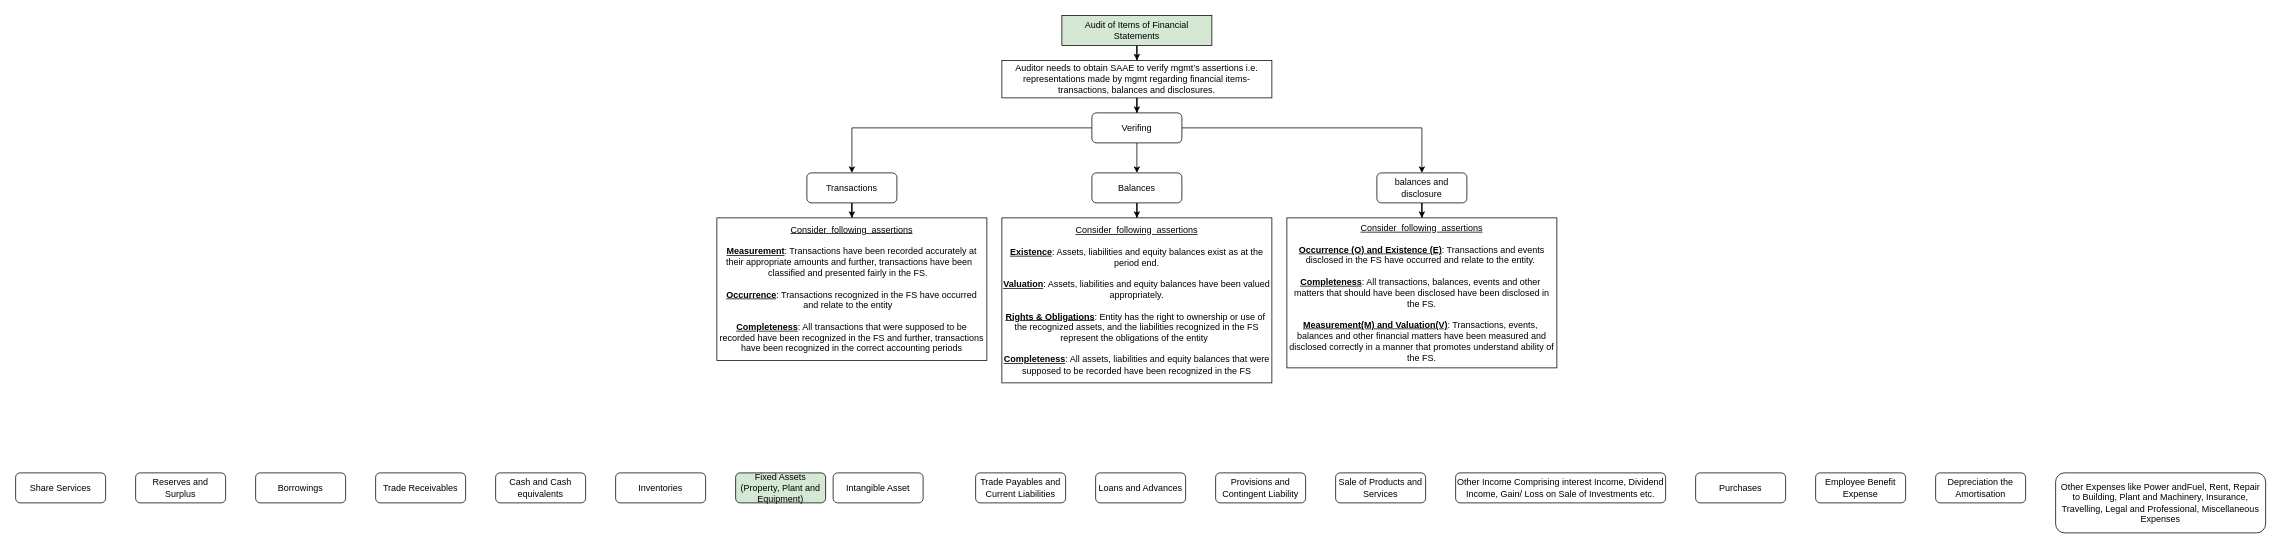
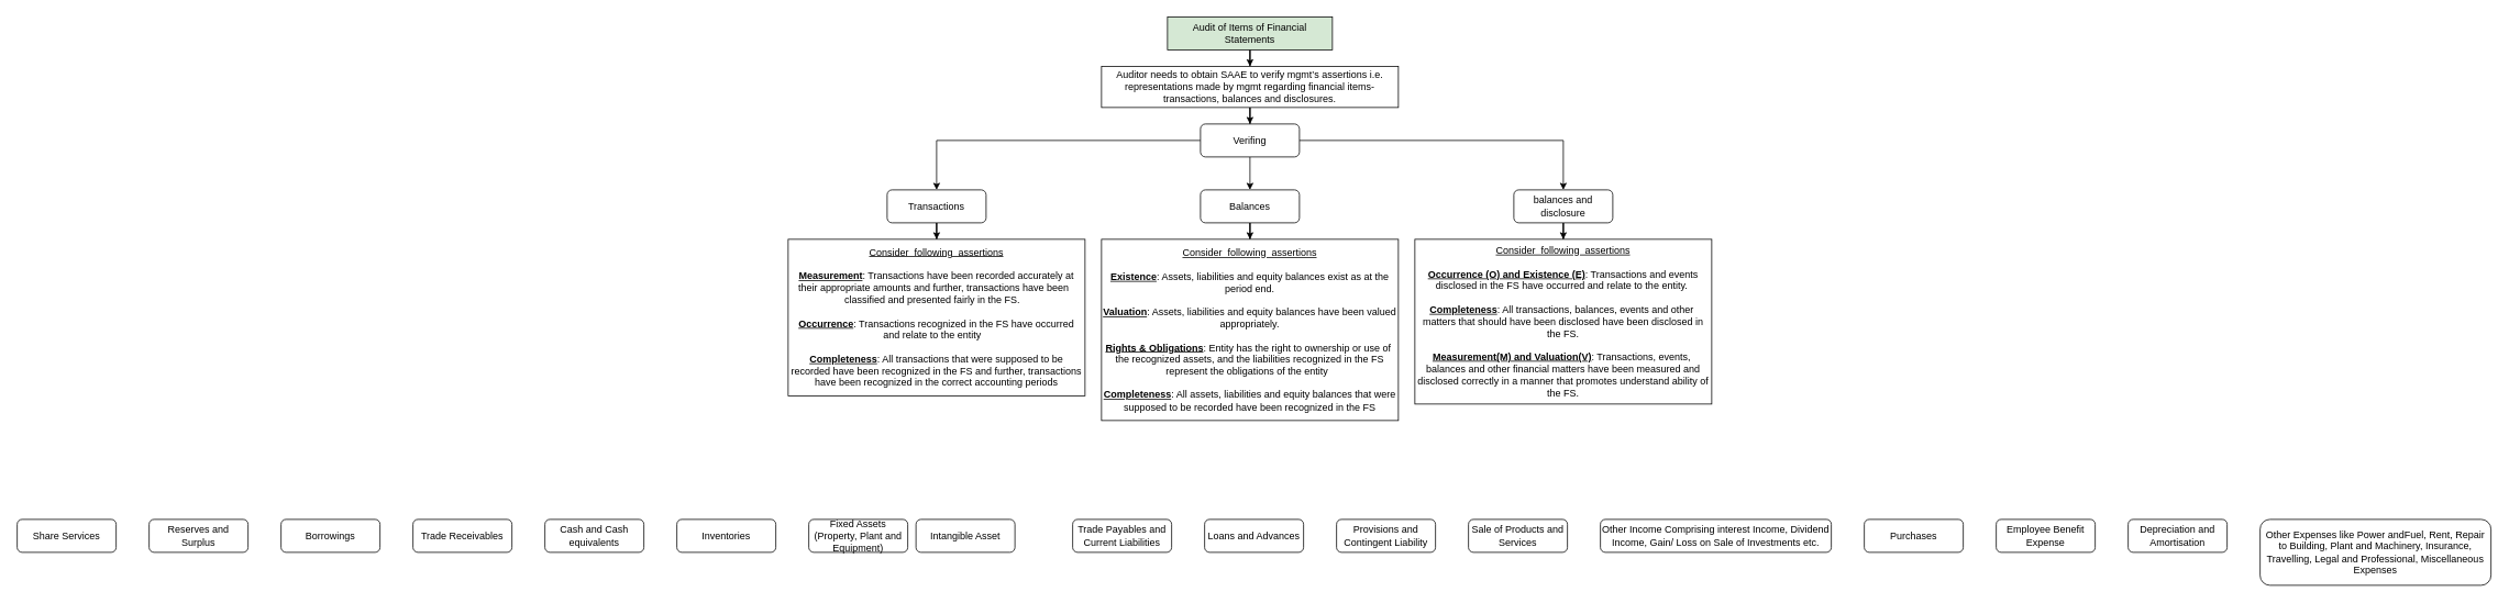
  <mxCell id="0" />
  <mxCell id="1" parent="0" />
  <mxCell id="2" style="edgeStyle=orthogonalEdgeStyle;rounded=0;orthogonalLoop=1;jettySize=auto;html=1;" edge="1" parent="1" source="3" target="5"><mxGeometry relative="1" as="geometry" /></mxCell>
  <mxCell id="3" value="Audit of Items of Financial Statements" style="rounded=0;whiteSpace=wrap;html=1;fillColor=#d5e8d4;" vertex="1" parent="1"><mxGeometry x="1415" width="200" height="40" as="geometry" y="20" /></mxCell>
  <mxCell id="4" style="edgeStyle=orthogonalEdgeStyle;rounded=0;orthogonalLoop=1;jettySize=auto;html=1;" edge="1" parent="1" source="5" target="12"><mxGeometry relative="1" as="geometry" /></mxCell>
  <mxCell id="5" value="Auditor needs to obtain SAAE to verify mgmt’s assertions i.e. representations made by mgmt regarding financial items- transactions, balances and disclosures. " style="rounded=0;whiteSpace=wrap;html=1;" vertex="1" parent="1"><mxGeometry x="1335" y="80" width="360" height="50" as="geometry" /></mxCell>
  <mxCell id="6" style="edgeStyle=orthogonalEdgeStyle;rounded=0;orthogonalLoop=1;jettySize=auto;html=1;" edge="1" parent="1" source="7" target="8"><mxGeometry relative="1" as="geometry" /></mxCell>
  <mxCell id="7" value="Transactions" style="rounded=1;whiteSpace=wrap;html=1;" vertex="1" parent="1"><mxGeometry x="1075" y="230" width="120" height="40" as="geometry" /></mxCell>
  <mxCell id="8" value="&lt;div&gt;&lt;u&gt;Consider&amp;nbsp; following&amp;nbsp; assertions&lt;/u&gt;&lt;br&gt;&lt;/div&gt;&lt;div&gt;&lt;br&gt;&lt;/div&gt;&lt;div&gt;&lt;u&gt;&lt;b&gt;Measurement&lt;/b&gt;&lt;/u&gt;: Transactions have been recorded accurately at their appropriate amounts and further, transactions have been&amp;nbsp;&amp;nbsp; classified and presented fairly in the FS. &amp;nbsp;&amp;nbsp; &lt;br&gt;&lt;/div&gt;&lt;div&gt;&lt;br&gt;&lt;/div&gt;&lt;div&gt;&lt;u&gt;&lt;b&gt;Occurrence&lt;/b&gt;&lt;/u&gt;: Transactions recognized in the FS have occurred &lt;br&gt;&lt;/div&gt;&lt;div&gt;and relate to the entity &amp;nbsp;&amp;nbsp; &lt;br&gt;&lt;/div&gt;&lt;div&gt;&lt;br&gt;&lt;/div&gt;&lt;div&gt;&lt;u&gt;&lt;b&gt;Completeness&lt;/b&gt;&lt;/u&gt;: All transactions that were supposed to be &lt;br&gt;&lt;/div&gt;&lt;div&gt;recorded have been recognized in the FS and further, transactions have been recognized in the correct accounting periods&lt;/div&gt;" style="rounded=0;whiteSpace=wrap;html=1;" vertex="1" parent="1"><mxGeometry x="955" y="290" width="360" height="190" as="geometry" /></mxCell>
  <mxCell id="9" style="edgeStyle=orthogonalEdgeStyle;rounded=0;orthogonalLoop=1;jettySize=auto;html=1;" edge="1" parent="1" source="12" target="16"><mxGeometry relative="1" as="geometry" /></mxCell>
  <mxCell id="10" style="edgeStyle=orthogonalEdgeStyle;rounded=0;orthogonalLoop=1;jettySize=auto;html=1;" edge="1" parent="1" source="12" target="14"><mxGeometry relative="1" as="geometry" /></mxCell>
  <mxCell id="11" style="edgeStyle=orthogonalEdgeStyle;rounded=0;orthogonalLoop=1;jettySize=auto;html=1;" edge="1" parent="1" source="12" target="7"><mxGeometry relative="1" as="geometry" /></mxCell>
  <mxCell id="12" value="Verifing" style="rounded=1;whiteSpace=wrap;html=1;" vertex="1" parent="1"><mxGeometry x="1455" y="150" width="120" height="40" as="geometry" /></mxCell>
  <mxCell id="13" style="edgeStyle=orthogonalEdgeStyle;rounded=0;orthogonalLoop=1;jettySize=auto;html=1;" edge="1" parent="1" source="14" target="18"><mxGeometry relative="1" as="geometry" /></mxCell>
  <mxCell id="14" value="balances and disclosure" style="rounded=1;whiteSpace=wrap;html=1;" vertex="1" parent="1"><mxGeometry x="1835" y="230" width="120" height="40" as="geometry" /></mxCell>
  <mxCell id="15" style="edgeStyle=orthogonalEdgeStyle;rounded=0;orthogonalLoop=1;jettySize=auto;html=1;" edge="1" parent="1" source="16" target="17"><mxGeometry relative="1" as="geometry" /></mxCell>
  <mxCell id="16" value="Balances" style="rounded=1;whiteSpace=wrap;html=1;" vertex="1" parent="1"><mxGeometry x="1455" y="230" width="120" height="40" as="geometry" /></mxCell>
  <mxCell id="17" value="&lt;div&gt;&lt;u&gt;Consider&amp;nbsp; following&amp;nbsp; assertions&lt;/u&gt;&lt;br&gt;&lt;/div&gt;&lt;div&gt;&lt;br&gt;&lt;/div&gt;&lt;div&gt;&lt;u&gt;&lt;b&gt;Existence&lt;/b&gt;&lt;/u&gt;: Assets, liabilities and equity balances exist as at the period end.&lt;br&gt;&lt;/div&gt;&lt;div&gt;&lt;br&gt;&lt;/div&gt;&lt;div&gt;&lt;u&gt;&lt;b&gt;Valuation&lt;/b&gt;&lt;/u&gt;: Assets, liabilities and equity balances have been valued appropriately.&lt;br&gt;&lt;/div&gt;&lt;div&gt;&lt;br&gt;&lt;/div&gt;&lt;div&gt;&lt;u&gt;&lt;b&gt;Rights &amp;amp; Obligations&lt;/b&gt;&lt;/u&gt;: Entity has the right to ownership or use of&amp;nbsp; the recognized assets, and the liabilities recognized in the FS represent the obligations of the entity&amp;nbsp;&amp;nbsp; &lt;br&gt;&lt;/div&gt;&lt;div&gt;&lt;br&gt;&lt;/div&gt;&lt;div&gt;&lt;u&gt;&lt;b&gt;Completeness&lt;/b&gt;&lt;/u&gt;: All assets, liabilities and equity balances that were supposed to be recorded have been recognized in the FS&lt;br&gt;&lt;/div&gt;" style="rounded=0;whiteSpace=wrap;html=1;" vertex="1" parent="1"><mxGeometry x="1335" y="290" width="360" height="220" as="geometry" /></mxCell>
  <mxCell id="18" value="&lt;div&gt;&lt;u&gt;Consider&amp;nbsp; following&amp;nbsp; assertions&lt;/u&gt;&lt;br&gt;&lt;/div&gt;&lt;div&gt;&lt;br&gt;&lt;/div&gt;&lt;div&gt;&lt;u&gt;&lt;b&gt;Occurrence (O) and Existence (E)&lt;/b&gt;&lt;/u&gt;: Transactions and events disclosed in the FS have occurred and relate to the entity.&amp;nbsp; &lt;br&gt;&lt;/div&gt;&lt;div&gt;&lt;br&gt;&lt;/div&gt;&lt;div&gt;&lt;u&gt;&lt;b&gt;Completeness&lt;/b&gt;&lt;/u&gt;: All transactions, balances, events and other&amp;nbsp; matters that should have been disclosed have been disclosed in the FS.&lt;br&gt;&lt;/div&gt;&lt;div&gt;&lt;br&gt;&lt;/div&gt;&lt;div&gt;&lt;u&gt;&lt;b&gt;Measurement(M) and Valuation(V)&lt;/b&gt;&lt;/u&gt;: Transactions, events,&amp;nbsp; balances and other financial matters have been measured and disclosed correctly in a manner that promotes understand ability of the FS.&lt;br&gt;&lt;/div&gt;" style="rounded=0;whiteSpace=wrap;html=1;" vertex="1" parent="1"><mxGeometry x="1715" y="290" width="360" height="200" as="geometry" /></mxCell>
  <mxCell id="19" value="Share Services" style="rounded=1;whiteSpace=wrap;html=1;" vertex="1" parent="1"><mxGeometry x="20" y="630" width="120" height="40" as="geometry" /></mxCell>
  <mxCell id="20" value="Reserves and Surplus " style="rounded=1;whiteSpace=wrap;html=1;" vertex="1" parent="1"><mxGeometry x="180" y="630" width="120" height="40" as="geometry" /></mxCell>
  <mxCell id="21" value="Borrowings" style="rounded=1;whiteSpace=wrap;html=1;" vertex="1" parent="1"><mxGeometry x="340" y="630" width="120" height="40" as="geometry" /></mxCell>
  <mxCell id="22" value="Trade Receivables" style="rounded=1;whiteSpace=wrap;html=1;" vertex="1" parent="1"><mxGeometry x="500" y="630" width="120" height="40" as="geometry" /></mxCell>
  <mxCell id="23" value="Cash and Cash equivalents" style="rounded=1;whiteSpace=wrap;html=1;" vertex="1" parent="1"><mxGeometry x="660" y="630" width="120" height="40" as="geometry" /></mxCell>
  <mxCell id="24" value="Inventories" style="rounded=1;whiteSpace=wrap;html=1;" vertex="1" parent="1"><mxGeometry x="820" y="630" width="120" height="40" as="geometry" /></mxCell>
- <mxCell id="25" value="Fixed Assets (Property, Plant and Equipment) " style="rounded=1;whiteSpace=wrap;html=1;fillColor=#d5e8d4;" vertex="1" parent="1"><mxGeometry x="980" y="630" width="120" height="40" as="geometry" /></mxCell>
+ <mxCell id="25" value="Fixed Assets (Property, Plant and Equipment) " style="rounded=1;whiteSpace=wrap;html=1;" vertex="1" parent="1"><mxGeometry x="980" y="630" width="120" height="40" as="geometry" /></mxCell>
  <mxCell id="26" value="Intangible Asset" style="rounded=1;whiteSpace=wrap;html=1;" vertex="1" parent="1"><mxGeometry x="1110" y="630" width="120" height="40" as="geometry" /></mxCell>
  <mxCell id="27" value="Trade Payables and Current Liabilities" style="rounded=1;whiteSpace=wrap;html=1;" vertex="1" parent="1"><mxGeometry x="1300" y="630" width="120" height="40" as="geometry" /></mxCell>
  <mxCell id="28" value="Loans and Advances" style="rounded=1;whiteSpace=wrap;html=1;" vertex="1" parent="1"><mxGeometry x="1460" y="630" width="120" height="40" as="geometry" /></mxCell>
  <mxCell id="29" value="Provisions and Contingent Liability" style="rounded=1;whiteSpace=wrap;html=1;" vertex="1" parent="1"><mxGeometry x="1620" y="630" width="120" height="40" as="geometry" /></mxCell>
  <mxCell id="30" value="Sale of Products and Services " style="rounded=1;whiteSpace=wrap;html=1;" vertex="1" parent="1"><mxGeometry x="1780" y="630" width="120" height="40" as="geometry" /></mxCell>
  <mxCell id="31" value="Other Income Comprising interest Income, Dividend Income, Gain/ Loss on Sale of Investments etc. " style="rounded=1;whiteSpace=wrap;html=1;" vertex="1" parent="1"><mxGeometry x="1940" y="630" width="280" height="40" as="geometry" /></mxCell>
  <mxCell id="32" value="Purchases" style="rounded=1;whiteSpace=wrap;html=1;" vertex="1" parent="1"><mxGeometry x="2260" y="630" width="120" height="40" as="geometry" /></mxCell>
  <mxCell id="33" value="Employee Benefit Expense " style="rounded=1;whiteSpace=wrap;html=1;" vertex="1" parent="1"><mxGeometry x="2420" y="630" width="120" height="40" as="geometry" /></mxCell>
- <mxCell id="34" value="Depreciation the Amortisation" style="rounded=1;whiteSpace=wrap;html=1;" vertex="1" parent="1"><mxGeometry x="2580" y="630" width="120" height="40" as="geometry" /></mxCell>
+ <mxCell id="34" value="Depreciation and Amortisation" style="rounded=1;whiteSpace=wrap;html=1;" vertex="1" parent="1"><mxGeometry x="2580" y="630" width="120" height="40" as="geometry" /></mxCell>
  <mxCell id="35" value="Other Expenses like Power andFuel, Rent, Repair to Building, Plant and Machinery, Insurance, Travelling, Legal and Professional, Miscellaneous Expenses" style="rounded=1;whiteSpace=wrap;html=1;" vertex="1" parent="1"><mxGeometry x="2740" y="630" width="280" height="80" as="geometry" /></mxCell>
